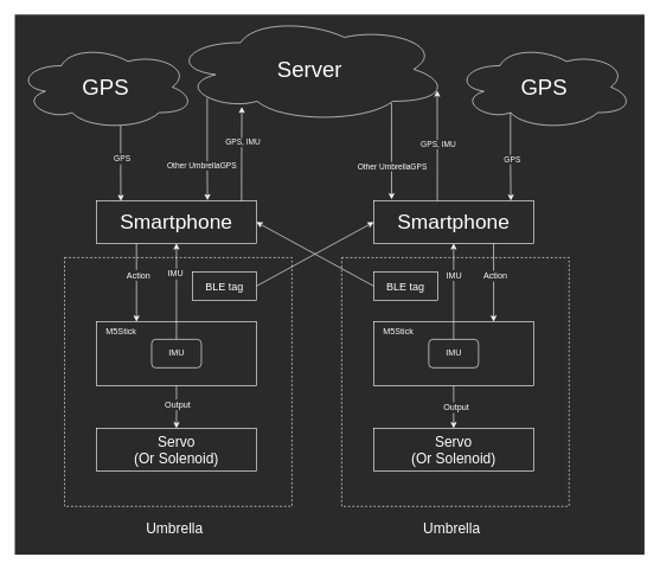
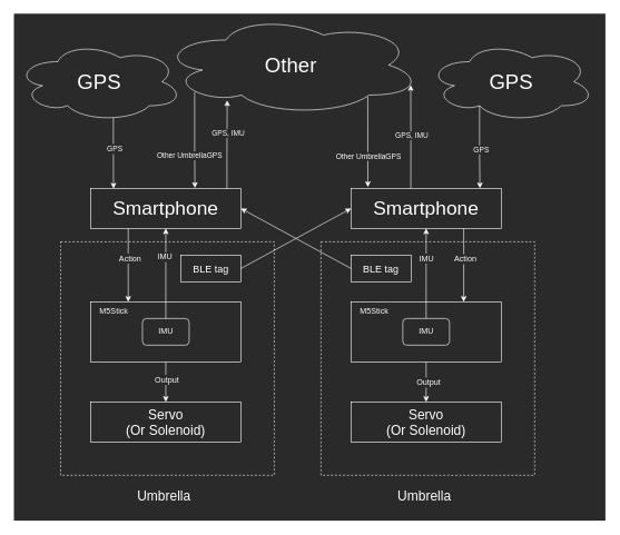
  <mxCell id="0" />
  <mxCell id="1" parent="0" />
  <mxCell id="2" value="" style="whiteSpace=wrap;html=1;fillColor=#2A2A2A;strokeColor=none;" parent="1" vertex="1"><mxGeometry x="20" y="20" width="886" height="760" as="geometry" /></mxCell>
  <mxCell id="3" value="" style="rounded=0;whiteSpace=wrap;html=1;fillColor=none;dashed=1;strokeColor=#FFFFFF;fontColor=#FFFFFF;" parent="1" vertex="1"><mxGeometry x="480" y="362" width="320" height="350" as="geometry" /></mxCell>
  <mxCell id="4" value="" style="rounded=0;whiteSpace=wrap;html=1;fillColor=none;dashed=1;strokeColor=#FFFFFF;fontColor=#FFFFFF;" parent="1" vertex="1"><mxGeometry x="90" y="362" width="320" height="350" as="geometry" /></mxCell>
  <mxCell id="5" style="edgeStyle=orthogonalEdgeStyle;rounded=0;orthogonalLoop=1;jettySize=auto;html=1;exitX=0.584;exitY=0.951;exitDx=0;exitDy=0;exitPerimeter=0;entryX=0.152;entryY=0.004;entryDx=0;entryDy=0;entryPerimeter=0;strokeColor=#FFFFFF;fontColor=#FFFFFF;" parent="1" source="7" target="12" edge="1"><mxGeometry relative="1" as="geometry"><Array as="points"><mxPoint x="169" y="232" /><mxPoint x="169" y="232" /></Array></mxGeometry></mxCell>
  <mxCell id="6" value="&lt;font style=&quot;font-size: 11px&quot;&gt;GPS&lt;/font&gt;" style="edgeLabel;html=1;align=center;verticalAlign=middle;resizable=0;points=[];fontSize=12;fontColor=#FFFFFF;labelBorderColor=none;labelBackgroundColor=#2A2A2A;" parent="5" vertex="1" connectable="0"><mxGeometry x="0.077" y="-1" relative="1" as="geometry"><mxPoint x="2" y="-11" as="offset" /></mxGeometry></mxCell>
  <mxCell id="7" value="&lt;font style=&quot;font-size: 31px&quot;&gt;GPS&lt;/font&gt;" style="ellipse;shape=cloud;whiteSpace=wrap;html=1;fillColor=none;strokeColor=#FFFFFF;fontColor=#FFFFFF;" parent="1" vertex="1"><mxGeometry x="23" y="62" width="250" height="120" as="geometry" /></mxCell>
  <mxCell id="8" style="edgeStyle=orthogonalEdgeStyle;rounded=0;orthogonalLoop=1;jettySize=auto;html=1;exitX=0.25;exitY=1;exitDx=0;exitDy=0;entryX=0.25;entryY=0;entryDx=0;entryDy=0;strokeColor=#FFFFFF;fontColor=#FFFFFF;" parent="1" source="12" target="17" edge="1"><mxGeometry relative="1" as="geometry" /></mxCell>
  <mxCell id="9" value="Action" style="edgeLabel;html=1;align=center;verticalAlign=middle;resizable=0;points=[];fontSize=12;fontColor=#FFFFFF;labelBackgroundColor=#2A2A2A;" parent="8" vertex="1" connectable="0"><mxGeometry x="-0.196" y="2" relative="1" as="geometry"><mxPoint as="offset" /></mxGeometry></mxCell>
  <mxCell id="10" style="edgeStyle=orthogonalEdgeStyle;rounded=0;orthogonalLoop=1;jettySize=auto;html=1;exitX=0.907;exitY=0.011;exitDx=0;exitDy=0;entryX=0.255;entryY=0.853;entryDx=0;entryDy=0;entryPerimeter=0;exitPerimeter=0;strokeColor=#FFFFFF;fontSize=12;fontColor=#FFFFFF;" parent="1" source="12" target="25" edge="1"><mxGeometry relative="1" as="geometry"><Array as="points"><mxPoint x="339" y="232" /><mxPoint x="339" y="232" /></Array></mxGeometry></mxCell>
  <mxCell id="11" value="&lt;font style=&quot;font-size: 11px&quot;&gt;GPS, IMU&lt;/font&gt;" style="edgeLabel;html=1;align=center;verticalAlign=middle;resizable=0;points=[];fontColor=#FFFFFF;labelBorderColor=none;labelBackgroundColor=#2A2A2A;" parent="10" vertex="1" connectable="0"><mxGeometry x="0.251" y="-1" relative="1" as="geometry"><mxPoint as="offset" /></mxGeometry></mxCell>
  <mxCell id="12" value="&lt;span style=&quot;font-size: 29px&quot;&gt;Smartphone&lt;/span&gt;" style="text;html=1;align=center;verticalAlign=middle;whiteSpace=wrap;rounded=0;strokeColor=#FFFFFF;fontColor=#FFFFFF;" parent="1" vertex="1"><mxGeometry x="135" y="282" width="225" height="60" as="geometry" /></mxCell>
  <mxCell id="13" value="&lt;font style=&quot;font-size: 15px&quot;&gt;BLE tag&lt;/font&gt;" style="text;html=1;align=center;verticalAlign=middle;whiteSpace=wrap;rounded=0;strokeColor=#FFFFFF;fontColor=#FFFFFF;" parent="1" vertex="1"><mxGeometry x="270" y="382" width="90" height="40" as="geometry" /></mxCell>
  <mxCell id="14" value="&lt;font style=&quot;font-size: 20px&quot;&gt;Servo&lt;br&gt;(Or Solenoid)&lt;br&gt;&lt;/font&gt;" style="text;html=1;align=center;verticalAlign=middle;whiteSpace=wrap;rounded=0;strokeColor=#FFFFFF;fontColor=#FFFFFF;" parent="1" vertex="1"><mxGeometry x="135" y="602" width="225" height="60" as="geometry" /></mxCell>
  <mxCell id="15" value="" style="edgeStyle=orthogonalEdgeStyle;rounded=0;orthogonalLoop=1;jettySize=auto;html=1;strokeColor=#FFFFFF;fontColor=#FFFFFF;" parent="1" source="17" target="14" edge="1"><mxGeometry relative="1" as="geometry" /></mxCell>
  <mxCell id="16" value="Output" style="edgeLabel;html=1;align=center;verticalAlign=middle;resizable=0;points=[];fontSize=12;fontColor=#FFFFFF;labelBackgroundColor=#2A2A2A;" parent="15" vertex="1" connectable="0"><mxGeometry x="-0.15" y="1" relative="1" as="geometry"><mxPoint as="offset" /></mxGeometry></mxCell>
  <mxCell id="17" value="" style="rounded=0;whiteSpace=wrap;html=1;fillColor=none;strokeColor=#FFFFFF;fontColor=#FFFFFF;" parent="1" vertex="1"><mxGeometry x="135" y="452" width="225" height="90" as="geometry" /></mxCell>
  <mxCell id="18" value="M5Stick" style="text;html=1;fillColor=none;align=center;verticalAlign=middle;whiteSpace=wrap;rounded=0;fontColor=#FFFFFF;" parent="1" vertex="1"><mxGeometry x="140" y="457" width="60" height="20" as="geometry" /></mxCell>
  <mxCell id="19" style="edgeStyle=orthogonalEdgeStyle;rounded=0;orthogonalLoop=1;jettySize=auto;html=1;exitX=0.795;exitY=0.815;exitDx=0;exitDy=0;exitPerimeter=0;entryX=0.112;entryY=-0.034;entryDx=0;entryDy=0;entryPerimeter=0;strokeColor=#FFFFFF;fontColor=#FFFFFF;" parent="1" source="25" target="35" edge="1"><mxGeometry relative="1" as="geometry" /></mxCell>
  <mxCell id="20" value="&lt;font style=&quot;font-size: 11px&quot;&gt;Other UmbrellaGPS&lt;/font&gt;" style="edgeLabel;html=1;align=center;verticalAlign=middle;resizable=0;points=[];labelBackgroundColor=#2A2A2A;fontColor=#FFFFFF;labelBorderColor=none;" parent="19" vertex="1" connectable="0"><mxGeometry x="-0.044" relative="1" as="geometry"><mxPoint y="24" as="offset" /></mxGeometry></mxCell>
  <mxCell id="21" style="edgeStyle=orthogonalEdgeStyle;rounded=0;orthogonalLoop=1;jettySize=auto;html=1;exitX=0.13;exitY=0.77;exitDx=0;exitDy=0;exitPerimeter=0;entryX=0.694;entryY=-0.012;entryDx=0;entryDy=0;entryPerimeter=0;strokeColor=#FFFFFF;fontColor=#FFFFFF;" parent="1" source="25" target="12" edge="1"><mxGeometry relative="1" as="geometry" /></mxCell>
  <mxCell id="22" value="&lt;font style=&quot;font-size: 11px&quot;&gt;Other UmbrellaGPS&lt;/font&gt;" style="edgeLabel;html=1;align=center;verticalAlign=middle;resizable=0;points=[];fontColor=#FFFFFF;labelBorderColor=none;labelBackgroundColor=#2A2A2A;" parent="21" vertex="1" connectable="0"><mxGeometry x="-0.298" relative="1" as="geometry"><mxPoint x="-8" y="44" as="offset" /></mxGeometry></mxCell>
  <mxCell id="23" style="edgeStyle=orthogonalEdgeStyle;rounded=0;orthogonalLoop=1;jettySize=auto;html=1;exitX=0.398;exitY=0;exitDx=0;exitDy=0;exitPerimeter=0;entryX=0.96;entryY=0.7;entryDx=0;entryDy=0;entryPerimeter=0;strokeColor=#FFFFFF;fontColor=#FFFFFF;" parent="1" source="35" target="25" edge="1"><mxGeometry relative="1" as="geometry" /></mxCell>
  <mxCell id="24" value="&lt;font style=&quot;font-size: 11px&quot;&gt;GPS, IMU&lt;/font&gt;" style="edgeLabel;html=1;align=center;verticalAlign=middle;resizable=0;points=[];fontColor=#FFFFFF;labelBorderColor=none;labelBackgroundColor=#2A2A2A;" parent="23" vertex="1" connectable="0"><mxGeometry x="-0.291" y="1" relative="1" as="geometry"><mxPoint x="2" y="-25" as="offset" /></mxGeometry></mxCell>
- <mxCell id="25" value="&lt;span style=&quot;font-size: 31px&quot;&gt;Server&lt;/span&gt;" style="ellipse;shape=cloud;whiteSpace=wrap;html=1;fillColor=none;strokeColor=#FFFFFF;fontColor=#FFFFFF;" parent="1" vertex="1"><mxGeometry x="240" y="22" width="390" height="150" as="geometry" /></mxCell>
+ <mxCell id="25" value="&lt;span style=&quot;font-size: 31px&quot;&gt;Other&lt;/span&gt;" style="ellipse;shape=cloud;whiteSpace=wrap;html=1;fillColor=none;strokeColor=#FFFFFF;fontColor=#FFFFFF;" parent="1" vertex="1"><mxGeometry x="240" y="22" width="390" height="150" as="geometry" /></mxCell>
  <mxCell id="26" style="edgeStyle=orthogonalEdgeStyle;rounded=0;orthogonalLoop=1;jettySize=auto;html=1;exitX=0.5;exitY=0;exitDx=0;exitDy=0;entryX=0.5;entryY=1;entryDx=0;entryDy=0;strokeColor=#FFFFFF;fontColor=#FFFFFF;" parent="1" source="28" target="12" edge="1"><mxGeometry relative="1" as="geometry" /></mxCell>
  <mxCell id="27" value="IMU" style="edgeLabel;html=1;align=center;verticalAlign=middle;resizable=0;points=[];fontSize=12;fontColor=#FFFFFF;labelBackgroundColor=#2A2A2A;" parent="26" vertex="1" connectable="0"><mxGeometry x="0.371" y="2" relative="1" as="geometry"><mxPoint as="offset" /></mxGeometry></mxCell>
  <mxCell id="28" value="IMU" style="rounded=1;whiteSpace=wrap;html=1;fillColor=none;strokeColor=#FFFFFF;fontColor=#FFFFFF;" parent="1" vertex="1"><mxGeometry x="212.5" y="477" width="70" height="40" as="geometry" /></mxCell>
  <mxCell id="29" value="&lt;font style=&quot;font-size: 20px&quot;&gt;Umbrella&lt;/font&gt;" style="text;html=1;fillColor=none;align=center;verticalAlign=middle;whiteSpace=wrap;rounded=0;fontColor=#FFFFFF;" parent="1" vertex="1"><mxGeometry x="185" y="722" width="120" height="40" as="geometry" /></mxCell>
  <mxCell id="30" style="edgeStyle=orthogonalEdgeStyle;rounded=0;orthogonalLoop=1;jettySize=auto;html=1;exitX=0.31;exitY=0.8;exitDx=0;exitDy=0;exitPerimeter=0;entryX=0.858;entryY=-0.004;entryDx=0;entryDy=0;entryPerimeter=0;strokeColor=#FFFFFF;fontColor=#FFFFFF;" parent="1" source="32" target="35" edge="1"><mxGeometry relative="1" as="geometry" /></mxCell>
  <mxCell id="31" value="GPS" style="edgeLabel;html=1;align=center;verticalAlign=middle;resizable=0;points=[];fontColor=#FFFFFF;labelBorderColor=none;labelBackgroundColor=#2A2A2A;" parent="30" vertex="1" connectable="0"><mxGeometry x="-0.212" y="2" relative="1" as="geometry"><mxPoint y="16" as="offset" /></mxGeometry></mxCell>
  <mxCell id="32" value="&lt;font style=&quot;font-size: 31px&quot;&gt;GPS&lt;/font&gt;" style="ellipse;shape=cloud;whiteSpace=wrap;html=1;fillColor=none;strokeColor=#FFFFFF;fontColor=#FFFFFF;" parent="1" vertex="1"><mxGeometry x="640" y="62" width="250" height="120" as="geometry" /></mxCell>
  <mxCell id="33" style="edgeStyle=orthogonalEdgeStyle;rounded=0;orthogonalLoop=1;jettySize=auto;html=1;exitX=0.75;exitY=1;exitDx=0;exitDy=0;entryX=0.75;entryY=0;entryDx=0;entryDy=0;strokeColor=#FFFFFF;fontColor=#FFFFFF;" parent="1" source="35" target="40" edge="1"><mxGeometry relative="1" as="geometry"><Array as="points"><mxPoint x="694" y="392" /><mxPoint x="694" y="392" /></Array></mxGeometry></mxCell>
  <mxCell id="34" value="Action" style="edgeLabel;html=1;align=center;verticalAlign=middle;resizable=0;points=[];fontSize=12;fontColor=#FFFFFF;labelBackgroundColor=#2A2A2A;" parent="33" vertex="1" connectable="0"><mxGeometry x="-0.165" y="2" relative="1" as="geometry"><mxPoint as="offset" /></mxGeometry></mxCell>
  <mxCell id="35" value="&lt;span style=&quot;font-size: 29px&quot;&gt;Smartphone&lt;/span&gt;" style="text;html=1;align=center;verticalAlign=middle;whiteSpace=wrap;rounded=0;strokeColor=#FFFFFF;fontColor=#FFFFFF;" parent="1" vertex="1"><mxGeometry x="525" y="282" width="225" height="60" as="geometry" /></mxCell>
  <mxCell id="36" value="&lt;font style=&quot;font-size: 15px&quot;&gt;BLE tag&lt;/font&gt;" style="text;html=1;align=center;verticalAlign=middle;whiteSpace=wrap;rounded=0;strokeColor=#FFFFFF;fontColor=#FFFFFF;" parent="1" vertex="1"><mxGeometry x="525" y="382" width="90" height="40" as="geometry" /></mxCell>
  <mxCell id="37" value="&lt;font style=&quot;font-size: 20px&quot;&gt;Servo&lt;br&gt;(Or Solenoid)&lt;br&gt;&lt;/font&gt;" style="text;html=1;align=center;verticalAlign=middle;whiteSpace=wrap;rounded=0;strokeColor=#FFFFFF;fontColor=#FFFFFF;" parent="1" vertex="1"><mxGeometry x="525" y="602" width="225" height="60" as="geometry" /></mxCell>
  <mxCell id="38" value="" style="edgeStyle=orthogonalEdgeStyle;rounded=0;orthogonalLoop=1;jettySize=auto;html=1;strokeColor=#FFFFFF;fontColor=#FFFFFF;" parent="1" source="40" target="37" edge="1"><mxGeometry relative="1" as="geometry" /></mxCell>
  <mxCell id="39" value="Output" style="edgeLabel;html=1;align=center;verticalAlign=middle;resizable=0;points=[];fontSize=12;fontColor=#FFFFFF;labelBackgroundColor=#2A2A2A;" parent="38" vertex="1" connectable="0"><mxGeometry x="0.176" y="-2" relative="1" as="geometry"><mxPoint x="5" y="-5" as="offset" /></mxGeometry></mxCell>
  <mxCell id="40" value="" style="rounded=0;whiteSpace=wrap;html=1;fillColor=none;strokeColor=#FFFFFF;fontColor=#FFFFFF;" parent="1" vertex="1"><mxGeometry x="525" y="452" width="225" height="90" as="geometry" /></mxCell>
  <mxCell id="41" value="M5Stick" style="text;html=1;fillColor=none;align=center;verticalAlign=middle;whiteSpace=wrap;rounded=0;fontColor=#FFFFFF;" parent="1" vertex="1"><mxGeometry x="530" y="457" width="60" height="20" as="geometry" /></mxCell>
  <mxCell id="42" style="edgeStyle=orthogonalEdgeStyle;rounded=0;orthogonalLoop=1;jettySize=auto;html=1;exitX=0.5;exitY=0;exitDx=0;exitDy=0;entryX=0.5;entryY=1;entryDx=0;entryDy=0;strokeColor=#FFFFFF;fontColor=#FFFFFF;" parent="1" source="44" target="35" edge="1"><mxGeometry relative="1" as="geometry" /></mxCell>
  <mxCell id="43" value="IMU" style="edgeLabel;html=1;align=center;verticalAlign=middle;resizable=0;points=[];fontSize=12;fontColor=#FFFFFF;labelBackgroundColor=#2A2A2A;" parent="42" vertex="1" connectable="0"><mxGeometry x="0.345" y="3" relative="1" as="geometry"><mxPoint x="3" as="offset" /></mxGeometry></mxCell>
  <mxCell id="44" value="IMU" style="rounded=1;whiteSpace=wrap;html=1;fillColor=none;strokeColor=#FFFFFF;fontColor=#FFFFFF;" parent="1" vertex="1"><mxGeometry x="602.5" y="477" width="70" height="40" as="geometry" /></mxCell>
  <mxCell id="45" value="&lt;font style=&quot;font-size: 20px&quot;&gt;Umbrella&lt;/font&gt;" style="text;html=1;fillColor=none;align=center;verticalAlign=middle;whiteSpace=wrap;rounded=0;fontColor=#FFFFFF;" parent="1" vertex="1"><mxGeometry x="575" y="722" width="120" height="40" as="geometry" /></mxCell>
  <mxCell id="46" value="" style="endArrow=classic;html=1;exitX=1;exitY=0.5;exitDx=0;exitDy=0;entryX=0;entryY=0.5;entryDx=0;entryDy=0;strokeColor=#FFFFFF;fontColor=#FFFFFF;" parent="1" source="13" target="35" edge="1"><mxGeometry width="50" height="50" relative="1" as="geometry"><mxPoint x="590" y="442" as="sourcePoint" /><mxPoint x="640" y="392" as="targetPoint" /></mxGeometry></mxCell>
  <mxCell id="47" value="" style="endArrow=classic;html=1;exitX=0;exitY=0.5;exitDx=0;exitDy=0;entryX=1;entryY=0.5;entryDx=0;entryDy=0;strokeColor=#FFFFFF;fontColor=#FFFFFF;" parent="1" source="36" target="12" edge="1"><mxGeometry width="50" height="50" relative="1" as="geometry"><mxPoint x="325" y="412" as="sourcePoint" /><mxPoint x="585" y="322" as="targetPoint" /></mxGeometry></mxCell>
